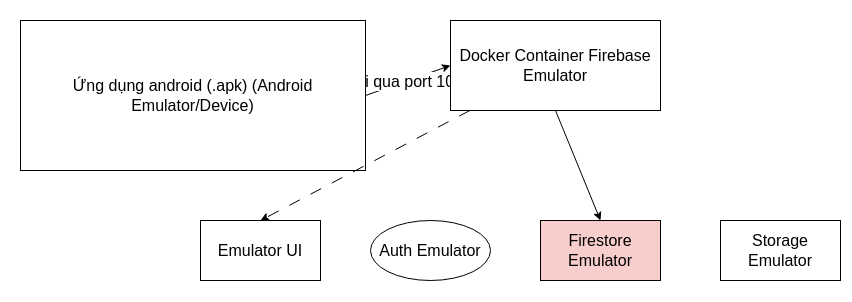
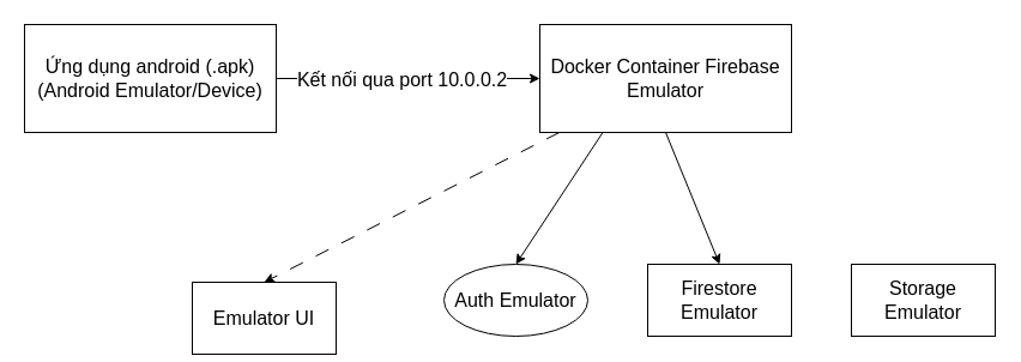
  <mxCell id="0" />
  <mxCell id="1" parent="0" />
  <mxCell id="2" style="rounded=0;orthogonalLoop=1;jettySize=auto;html=1;exitX=1;exitY=0.5;exitDx=0;exitDy=0;entryX=0;entryY=0.5;entryDx=0;entryDy=0;" edge="1" parent="1" source="4" target="8"><mxGeometry relative="1" as="geometry" /></mxCell>
  <mxCell id="3" value="&lt;font size=&quot;3&quot;&gt;Kết nối qua port 10.0.0.2&lt;/font&gt;" style="edgeLabel;html=1;align=center;verticalAlign=middle;resizable=0;points=[];" vertex="1" connectable="0" parent="2"><mxGeometry x="-0.051" relative="1" as="geometry"><mxPoint as="offset" /></mxGeometry></mxCell>
- <mxCell id="4" value="&lt;font size=&quot;3&quot;&gt;Ứng dụng android (.apk) (Android Emulator/Device)&lt;/font&gt;" style="rounded=0;whiteSpace=wrap;html=1;" vertex="1" parent="1"><mxGeometry x="20" y="20" width="345" height="150" as="geometry" /></mxCell>
+ <mxCell id="4" value="&lt;font size=&quot;3&quot;&gt;Ứng dụng android (.apk) (Android Emulator/Device)&lt;/font&gt;" style="rounded=0;whiteSpace=wrap;html=1;" vertex="1" parent="1"><mxGeometry x="20" y="20" width="210" height="90" as="geometry" /></mxCell>
  <mxCell id="5" value="" style="rounded=0;orthogonalLoop=1;jettySize=auto;html=1;dashed=1;dashPattern=12 12;entryX=0.5;entryY=0;entryDx=0;entryDy=0;" edge="1" parent="1" source="8" target="9"><mxGeometry relative="1" as="geometry" /></mxCell>
+ <mxCell id="6" style="rounded=0;orthogonalLoop=1;jettySize=auto;html=1;exitX=0.25;exitY=1;exitDx=0;exitDy=0;entryX=0.5;entryY=0;entryDx=0;entryDy=0;" edge="1" parent="1" source="8" target="10"><mxGeometry relative="1" as="geometry" /></mxCell>
  <mxCell id="7" style="rounded=0;orthogonalLoop=1;jettySize=auto;html=1;exitX=0.5;exitY=1;exitDx=0;exitDy=0;entryX=0.5;entryY=0;entryDx=0;entryDy=0;" edge="1" parent="1" source="8" target="11"><mxGeometry relative="1" as="geometry" /></mxCell>
  <mxCell id="8" value="&lt;font size=&quot;3&quot;&gt;Docker Container Firebase Emulator&lt;/font&gt;" style="rounded=0;whiteSpace=wrap;html=1;" vertex="1" parent="1"><mxGeometry x="450" y="20" width="210" height="90" as="geometry" /></mxCell>
- <mxCell id="9" value="&lt;font size=&quot;3&quot;&gt;Emulator UI&lt;/font&gt;" style="whiteSpace=wrap;html=1;rounded=0;" vertex="1" parent="1"><mxGeometry x="200" y="220" width="120" height="60" as="geometry" /></mxCell>
+ <mxCell id="9" value="&lt;font size=&quot;3&quot;&gt;Emulator UI&lt;/font&gt;" style="whiteSpace=wrap;html=1;rounded=0;" vertex="1" parent="1"><mxGeometry x="160" y="235" width="120" height="60" as="geometry" /></mxCell>
  <mxCell id="10" value="&lt;font size=&quot;3&quot;&gt;Auth Emulator&lt;/font&gt;" style="ellipse;whiteSpace=wrap;html=1;" vertex="1" parent="1"><mxGeometry x="370" y="220" width="120" height="60" as="geometry" /></mxCell>
- <mxCell id="11" value="&lt;font size=&quot;3&quot;&gt;Firestore Emulator&lt;/font&gt;" style="whiteSpace=wrap;html=1;rounded=0;fillColor=#f8cecc;" vertex="1" parent="1"><mxGeometry x="540" y="220" width="120" height="60" as="geometry" /></mxCell>
- <mxCell id="12" value="&lt;font size=&quot;3&quot;&gt;Storage Emulator&lt;/font&gt;" style="whiteSpace=wrap;html=1;rounded=0;" vertex="1" parent="1"><mxGeometry x="720" y="220" width="120" height="60" as="geometry" /></mxCell>
+ <mxCell id="11" value="&lt;font size=&quot;3&quot;&gt;Firestore Emulator&lt;/font&gt;" style="whiteSpace=wrap;html=1;rounded=0;" vertex="1" parent="1"><mxGeometry x="540" y="220" width="120" height="60" as="geometry" /></mxCell>
+ <mxCell id="12" value="&lt;font size=&quot;3&quot;&gt;Storage Emulator&lt;/font&gt;" style="whiteSpace=wrap;html=1;rounded=0;" vertex="1" parent="1"><mxGeometry x="710" y="220" width="120" height="60" as="geometry" /></mxCell>
